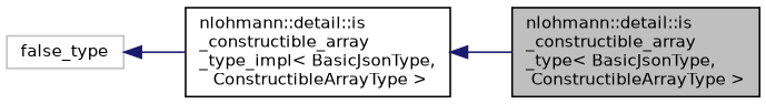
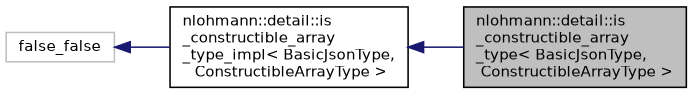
  digraph {
    rankdir=LR
    node [color=black fillcolor=white fontname=Helvetica fontsize=10 shape=record style=filled]
    edge [color=midnightblue dir=back fontname=Helvetica fontsize=10 labelfontname=Helvetica labelfontsize=10 style=solid]
    n1 [fillcolor=grey75 fontcolor=black height=0.2 label="nlohmann::detail::is\l_constructible_array\l_type\< BasicJsonType,\l ConstructibleArrayType \>" width=0.4]
    n2 [height=0.2 label="nlohmann::detail::is\l_constructible_array\l_type_impl\< BasicJsonType,\l ConstructibleArrayType \>" width=0.4]
-   n3 [color=grey75 height=0.2 label=false_type width=0.4]
+   n3 [color=grey75 height=0.2 label=false_false width=0.4]
    n2 -> n1
    n3 -> n2
  }
